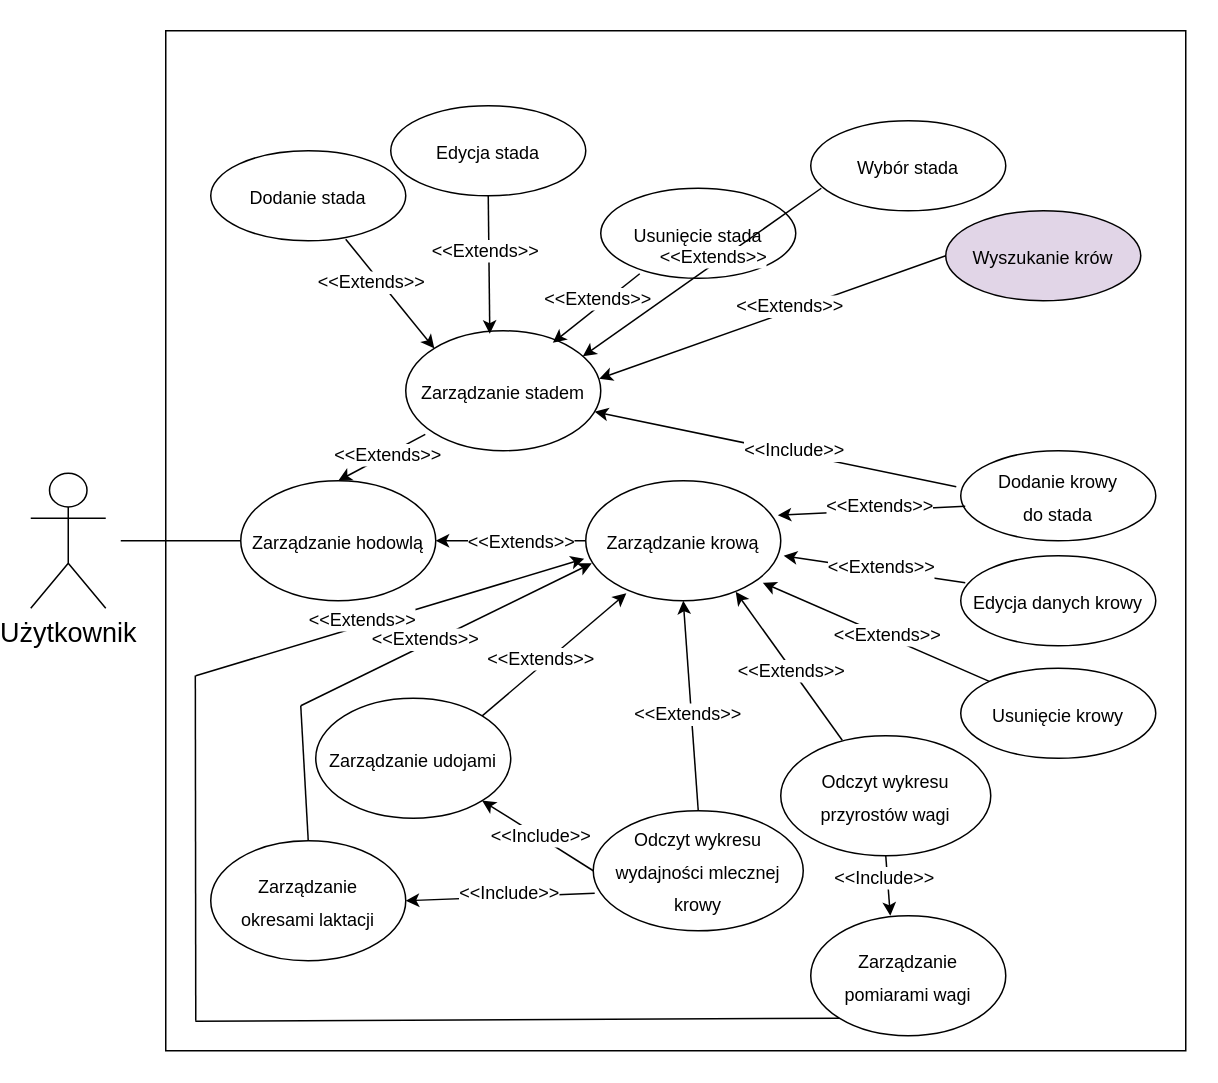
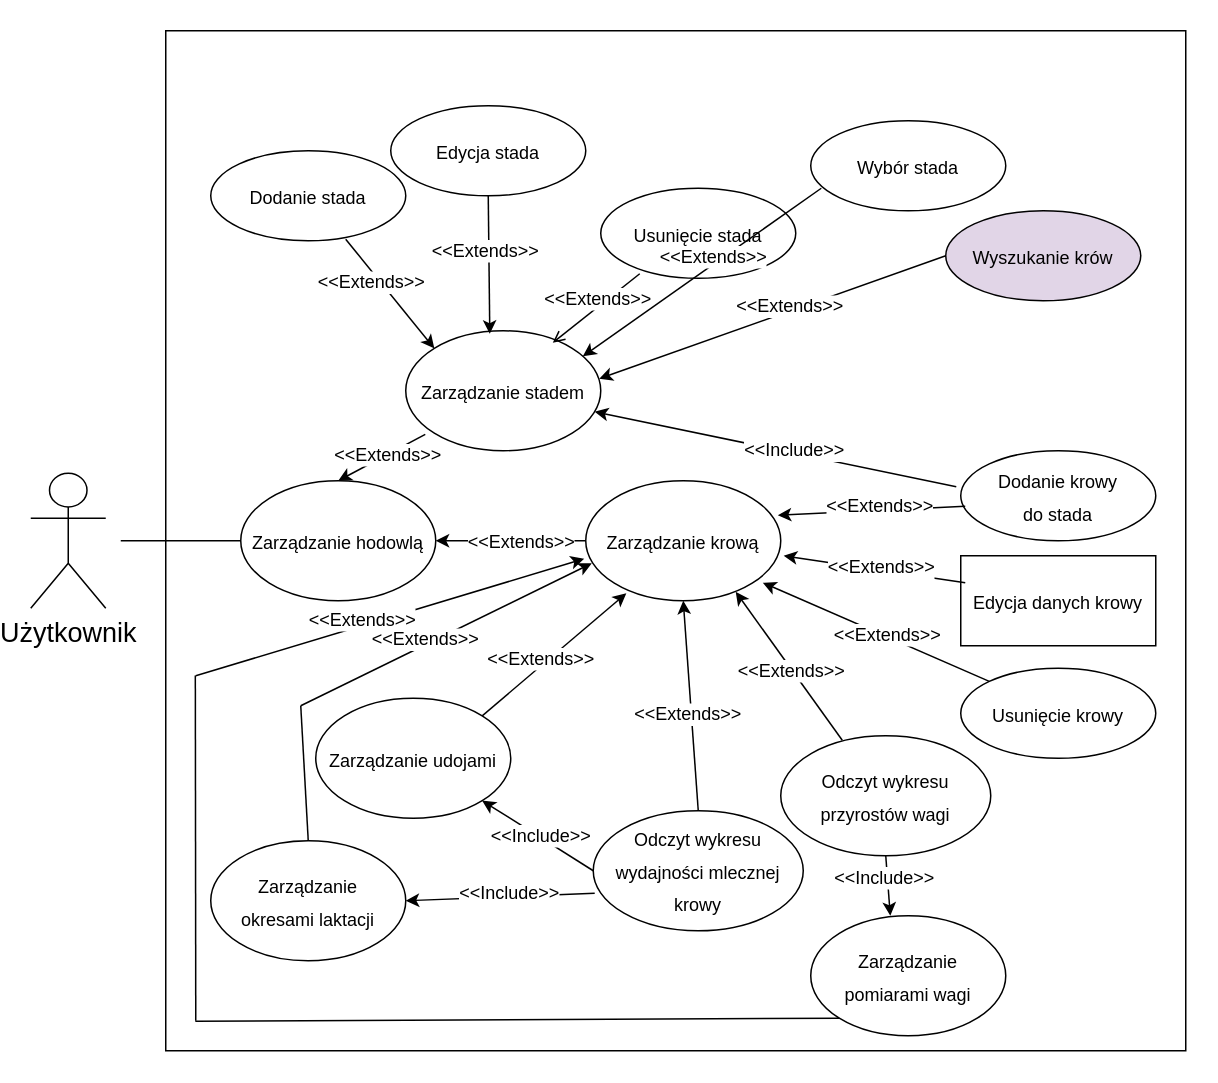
  <mxCell id="0" />
  <mxCell id="1" parent="0" />
  <mxCell id="2" value="" style="whiteSpace=wrap;html=1;aspect=fixed;" parent="1" vertex="1"><mxGeometry x="110" y="20" width="680" height="680" as="geometry" /></mxCell>
  <mxCell id="3" value="&lt;font style=&quot;font-size: 12px;&quot;&gt;Zarządzanie hodowlą&lt;br&gt;&lt;/font&gt;" style="ellipse;whiteSpace=wrap;html=1;fontSize=18;" parent="1" vertex="1"><mxGeometry x="160" y="320" width="130" height="80" as="geometry" /></mxCell>
  <mxCell id="4" value="Użytkownik" style="shape=umlActor;verticalLabelPosition=bottom;verticalAlign=top;html=1;outlineConnect=0;fontSize=18;" parent="1" vertex="1"><mxGeometry x="20" y="315" width="50" height="90" as="geometry" /></mxCell>
  <mxCell id="5" style="edgeStyle=orthogonalEdgeStyle;rounded=0;orthogonalLoop=1;jettySize=auto;html=1;entryX=0;entryY=0.5;entryDx=0;entryDy=0;fontSize=12;endArrow=none;endFill=0;" parent="1" target="3" edge="1"><mxGeometry relative="1" as="geometry"><mxPoint x="80" y="360" as="sourcePoint" /><Array as="points"><mxPoint x="80" y="360" /></Array><mxPoint x="610" y="230" as="targetPoint" /></mxGeometry></mxCell>
  <mxCell id="6" value="&lt;font style=&quot;font-size: 12px;&quot;&gt;Zarządzanie stadem&lt;br&gt;&lt;/font&gt;" style="ellipse;whiteSpace=wrap;html=1;fontSize=18;" parent="1" vertex="1"><mxGeometry x="270" y="220" width="130" height="80" as="geometry" /></mxCell>
  <mxCell id="7" value="&lt;div&gt;&lt;font style=&quot;font-size: 12px;&quot;&gt;Dodanie stada&lt;/font&gt;&lt;/div&gt;" style="ellipse;whiteSpace=wrap;html=1;fontSize=18;" parent="1" vertex="1"><mxGeometry x="140" y="100" width="130" height="60" as="geometry" /></mxCell>
  <mxCell id="8" value="&lt;font style=&quot;font-size: 12px;&quot;&gt;Edycja stada&lt;br&gt;&lt;/font&gt;" style="ellipse;whiteSpace=wrap;html=1;fontSize=18;" parent="1" vertex="1"><mxGeometry x="260" y="70" width="130" height="60" as="geometry" /></mxCell>
  <mxCell id="9" value="&lt;font style=&quot;font-size: 12px;&quot;&gt;Usunięcie stada&lt;br&gt;&lt;/font&gt;" style="ellipse;whiteSpace=wrap;html=1;fontSize=18;" parent="1" vertex="1"><mxGeometry x="400" y="125" width="130" height="60" as="geometry" /></mxCell>
  <mxCell id="10" value="" style="endArrow=classic;html=1;rounded=0;entryX=0.5;entryY=0;entryDx=0;entryDy=0;exitX=0.1;exitY=0.863;exitDx=0;exitDy=0;exitPerimeter=0;" parent="1" source="6" target="3" edge="1"><mxGeometry width="50" height="50" relative="1" as="geometry"><mxPoint x="370" y="170" as="sourcePoint" /><mxPoint x="235" y="330" as="targetPoint" /></mxGeometry></mxCell>
  <mxCell id="11" value="&lt;font style=&quot;font-size: 12px;&quot;&gt;&amp;lt;&amp;lt;Extends&amp;gt;&amp;gt;&lt;/font&gt;" style="edgeLabel;html=1;align=center;verticalAlign=middle;resizable=0;points=[];rotation=0;" parent="10" vertex="1" connectable="0"><mxGeometry x="-0.122" relative="1" as="geometry"><mxPoint as="offset" /></mxGeometry></mxCell>
  <mxCell id="12" value="" style="endArrow=classic;html=1;rounded=0;entryX=0;entryY=0;entryDx=0;entryDy=0;exitX=0.692;exitY=0.983;exitDx=0;exitDy=0;exitPerimeter=0;" parent="1" source="7" target="6" edge="1"><mxGeometry width="50" height="50" relative="1" as="geometry"><mxPoint x="410" y="340" as="sourcePoint" /><mxPoint x="300" y="370" as="targetPoint" /></mxGeometry></mxCell>
  <mxCell id="13" value="&lt;font style=&quot;font-size: 12px;&quot;&gt;&amp;lt;&amp;lt;Extends&amp;gt;&amp;gt;&lt;/font&gt;" style="edgeLabel;html=1;align=center;verticalAlign=middle;resizable=0;points=[];rotation=0;" parent="12" vertex="1" connectable="0"><mxGeometry x="-0.122" relative="1" as="geometry"><mxPoint x="-9" y="-3" as="offset" /></mxGeometry></mxCell>
  <mxCell id="14" value="" style="endArrow=classic;html=1;rounded=0;entryX=0.431;entryY=0.025;entryDx=0;entryDy=0;exitX=0.5;exitY=1;exitDx=0;exitDy=0;entryPerimeter=0;" parent="1" source="8" target="6" edge="1"><mxGeometry width="50" height="50" relative="1" as="geometry"><mxPoint x="630" y="270" as="sourcePoint" /><mxPoint x="521" y="312" as="targetPoint" /></mxGeometry></mxCell>
  <mxCell id="15" value="&lt;font style=&quot;font-size: 12px;&quot;&gt;&amp;lt;&amp;lt;Extends&amp;gt;&amp;gt;&lt;/font&gt;" style="edgeLabel;html=1;align=center;verticalAlign=middle;resizable=0;points=[];rotation=0;" parent="14" vertex="1" connectable="0"><mxGeometry x="-0.122" relative="1" as="geometry"><mxPoint x="-3" y="-3" as="offset" /></mxGeometry></mxCell>
- <mxCell id="16" value="" style="endArrow=classic;html=1;rounded=0;entryX=0.754;entryY=0.1;entryDx=0;entryDy=0;exitX=0.2;exitY=0.95;exitDx=0;exitDy=0;entryPerimeter=0;exitPerimeter=0;" parent="1" source="9" target="6" edge="1"><mxGeometry width="50" height="50" relative="1" as="geometry"><mxPoint x="650" y="340" as="sourcePoint" /><mxPoint x="540" y="340" as="targetPoint" /></mxGeometry></mxCell>
+ <mxCell id="16" value="" style="endArrow=open;html=1;rounded=0;entryX=0.754;entryY=0.1;entryDx=0;entryDy=0;exitX=0.2;exitY=0.95;exitDx=0;exitDy=0;entryPerimeter=0;exitPerimeter=0;" parent="1" source="9" target="6" edge="1"><mxGeometry width="50" height="50" relative="1" as="geometry"><mxPoint x="650" y="340" as="sourcePoint" /><mxPoint x="540" y="340" as="targetPoint" /></mxGeometry></mxCell>
  <mxCell id="17" value="&lt;font style=&quot;font-size: 12px;&quot;&gt;&amp;lt;&amp;lt;Extends&amp;gt;&amp;gt;&lt;/font&gt;" style="edgeLabel;html=1;align=center;verticalAlign=middle;resizable=0;points=[];rotation=0;" parent="16" vertex="1" connectable="0"><mxGeometry x="-0.122" relative="1" as="geometry"><mxPoint x="-3" y="-3" as="offset" /></mxGeometry></mxCell>
  <mxCell id="18" value="&lt;font style=&quot;font-size: 12px;&quot;&gt;Wybór stada&lt;br&gt;&lt;/font&gt;" style="ellipse;whiteSpace=wrap;html=1;fontSize=18;" parent="1" vertex="1"><mxGeometry x="540" y="80" width="130" height="60" as="geometry" /></mxCell>
  <mxCell id="19" value="&lt;font style=&quot;font-size: 12px;&quot;&gt;Dodanie krowy&lt;br&gt; do stada&lt;br&gt;&lt;/font&gt;" style="ellipse;whiteSpace=wrap;html=1;fontSize=18;" parent="1" vertex="1"><mxGeometry x="640" y="300" width="130" height="60" as="geometry" /></mxCell>
  <mxCell id="20" value="&lt;font style=&quot;font-size: 12px;&quot;&gt;Wyszukanie krów&lt;br&gt;&lt;/font&gt;" style="ellipse;whiteSpace=wrap;html=1;fontSize=18;fillColor=#e1d5e7;" parent="1" vertex="1"><mxGeometry x="630" y="140" width="130" height="60" as="geometry" /></mxCell>
  <mxCell id="21" value="&lt;font style=&quot;font-size: 12px;&quot;&gt;Odczyt wykresu przyrostów wagi&lt;/font&gt;" style="ellipse;whiteSpace=wrap;html=1;fontSize=18;" parent="1" vertex="1"><mxGeometry x="520" y="490" width="140" height="80" as="geometry" /></mxCell>
  <mxCell id="22" value="&lt;font style=&quot;font-size: 12px;&quot;&gt;Odczyt wykresu wydajności mlecznej krowy&lt;/font&gt;&lt;font style=&quot;font-size: 12px;&quot;&gt;&lt;br&gt;&lt;/font&gt;" style="ellipse;whiteSpace=wrap;html=1;fontSize=18;" parent="1" vertex="1"><mxGeometry x="395" y="540" width="140" height="80" as="geometry" /></mxCell>
  <mxCell id="23" value="" style="endArrow=classic;html=1;rounded=0;exitX=0.054;exitY=0.75;exitDx=0;exitDy=0;exitPerimeter=0;entryX=0.908;entryY=0.213;entryDx=0;entryDy=0;entryPerimeter=0;" parent="1" source="18" edge="1" target="6"><mxGeometry width="50" height="50" relative="1" as="geometry"><mxPoint x="605" y="180" as="sourcePoint" /><mxPoint x="535" y="342" as="targetPoint" /></mxGeometry></mxCell>
  <mxCell id="24" value="&lt;font style=&quot;font-size: 12px;&quot;&gt;&amp;lt;&amp;lt;Extends&amp;gt;&amp;gt;&lt;/font&gt;" style="edgeLabel;html=1;align=center;verticalAlign=middle;resizable=0;points=[];rotation=0;" parent="23" vertex="1" connectable="0"><mxGeometry x="-0.122" relative="1" as="geometry"><mxPoint x="-3" y="-3" as="offset" /></mxGeometry></mxCell>
  <mxCell id="25" value="" style="endArrow=classic;html=1;rounded=0;exitX=0.023;exitY=0.617;exitDx=0;exitDy=0;exitPerimeter=0;entryX=0.985;entryY=0.288;entryDx=0;entryDy=0;entryPerimeter=0;" parent="1" source="19" target="33" edge="1"><mxGeometry width="50" height="50" relative="1" as="geometry"><mxPoint x="657" y="295" as="sourcePoint" /><mxPoint x="545" y="352" as="targetPoint" /></mxGeometry></mxCell>
  <mxCell id="26" value="&lt;font style=&quot;font-size: 12px;&quot;&gt;&amp;lt;&amp;lt;Extends&amp;gt;&amp;gt;&lt;/font&gt;" style="edgeLabel;html=1;align=center;verticalAlign=middle;resizable=0;points=[];rotation=0;" parent="25" vertex="1" connectable="0"><mxGeometry x="-0.122" relative="1" as="geometry"><mxPoint x="-3" y="-3" as="offset" /></mxGeometry></mxCell>
  <mxCell id="27" value="" style="endArrow=classic;html=1;rounded=0;exitX=0;exitY=0.5;exitDx=0;exitDy=0;entryX=0.992;entryY=0.4;entryDx=0;entryDy=0;entryPerimeter=0;" parent="1" source="20" target="6" edge="1"><mxGeometry width="50" height="50" relative="1" as="geometry"><mxPoint x="649" y="412" as="sourcePoint" /><mxPoint x="553" y="383" as="targetPoint" /></mxGeometry></mxCell>
  <mxCell id="28" value="&lt;font style=&quot;font-size: 12px;&quot;&gt;&amp;lt;&amp;lt;Extends&amp;gt;&amp;gt;&lt;/font&gt;" style="edgeLabel;html=1;align=center;verticalAlign=middle;resizable=0;points=[];rotation=0;" parent="27" vertex="1" connectable="0"><mxGeometry x="-0.122" relative="1" as="geometry"><mxPoint x="-3" y="-3" as="offset" /></mxGeometry></mxCell>
  <mxCell id="29" value="" style="endArrow=classic;html=1;rounded=0;exitX=0.293;exitY=0.038;exitDx=0;exitDy=0;exitPerimeter=0;entryX=0.769;entryY=0.925;entryDx=0;entryDy=0;entryPerimeter=0;" parent="1" source="21" target="33" edge="1"><mxGeometry width="50" height="50" relative="1" as="geometry"><mxPoint x="608" y="528" as="sourcePoint" /><mxPoint x="526" y="403" as="targetPoint" /></mxGeometry></mxCell>
  <mxCell id="30" value="&lt;font style=&quot;font-size: 12px;&quot;&gt;&amp;lt;&amp;lt;Extends&amp;gt;&amp;gt;&lt;/font&gt;" style="edgeLabel;html=1;align=center;verticalAlign=middle;resizable=0;points=[];rotation=0;" parent="29" vertex="1" connectable="0"><mxGeometry x="-0.122" relative="1" as="geometry"><mxPoint x="-3" y="-3" as="offset" /></mxGeometry></mxCell>
  <mxCell id="31" value="" style="endArrow=classic;html=1;rounded=0;exitX=0.5;exitY=0;exitDx=0;exitDy=0;entryX=0.5;entryY=1;entryDx=0;entryDy=0;" parent="1" source="22" target="33" edge="1"><mxGeometry width="50" height="50" relative="1" as="geometry"><mxPoint x="618" y="538" as="sourcePoint" /><mxPoint x="536" y="413" as="targetPoint" /></mxGeometry></mxCell>
  <mxCell id="32" value="&lt;font style=&quot;font-size: 12px;&quot;&gt;&amp;lt;&amp;lt;Extends&amp;gt;&amp;gt;&lt;/font&gt;" style="edgeLabel;html=1;align=center;verticalAlign=middle;resizable=0;points=[];rotation=0;" parent="31" vertex="1" connectable="0"><mxGeometry x="-0.122" relative="1" as="geometry"><mxPoint x="-3" y="-3" as="offset" /></mxGeometry></mxCell>
  <mxCell id="33" value="&lt;font style=&quot;font-size: 12px;&quot;&gt;Zarządzanie krową&lt;br&gt;&lt;/font&gt;" style="ellipse;whiteSpace=wrap;html=1;fontSize=18;" vertex="1" parent="1"><mxGeometry x="390" y="320" width="130" height="80" as="geometry" /></mxCell>
  <mxCell id="34" value="" style="endArrow=classic;html=1;rounded=0;entryX=1;entryY=0.5;entryDx=0;entryDy=0;exitX=0;exitY=0.5;exitDx=0;exitDy=0;" edge="1" parent="1" source="33" target="3"><mxGeometry width="50" height="50" relative="1" as="geometry"><mxPoint x="360" y="310" as="sourcePoint" /><mxPoint x="300" y="370" as="targetPoint" /></mxGeometry></mxCell>
  <mxCell id="35" value="&lt;font style=&quot;font-size: 12px;&quot;&gt;&amp;lt;&amp;lt;Extends&amp;gt;&amp;gt;&lt;/font&gt;" style="edgeLabel;html=1;align=center;verticalAlign=middle;resizable=0;points=[];rotation=0;" vertex="1" connectable="0" parent="34"><mxGeometry x="-0.122" relative="1" as="geometry"><mxPoint as="offset" /></mxGeometry></mxCell>
  <mxCell id="36" value="" style="endArrow=classic;html=1;rounded=0;exitX=-0.023;exitY=0.4;exitDx=0;exitDy=0;exitPerimeter=0;entryX=0.969;entryY=0.675;entryDx=0;entryDy=0;entryPerimeter=0;" edge="1" parent="1" source="19" target="6"><mxGeometry width="50" height="50" relative="1" as="geometry"><mxPoint x="653" y="347" as="sourcePoint" /><mxPoint x="561" y="392" as="targetPoint" /></mxGeometry></mxCell>
  <mxCell id="37" value="&lt;font style=&quot;font-size: 12px;&quot;&gt;&amp;lt;&amp;lt;Include&amp;gt;&amp;gt;&lt;/font&gt;" style="edgeLabel;html=1;align=center;verticalAlign=middle;resizable=0;points=[];rotation=0;" vertex="1" connectable="0" parent="36"><mxGeometry x="-0.122" relative="1" as="geometry"><mxPoint x="-3" y="-3" as="offset" /></mxGeometry></mxCell>
- <mxCell id="38" value="&lt;font style=&quot;font-size: 12px;&quot;&gt;Edycja danych krowy&lt;br&gt;&lt;/font&gt;" style="ellipse;whiteSpace=wrap;html=1;fontSize=18;" vertex="1" parent="1"><mxGeometry x="640" y="370" width="130" height="60" as="geometry" /></mxCell>
+ <mxCell id="38" value="&lt;font style=&quot;font-size: 12px;&quot;&gt;Edycja danych krowy&lt;br&gt;&lt;/font&gt;" style="whiteSpace=wrap;html=1;fontSize=18;rounded=0;" vertex="1" parent="1"><mxGeometry x="640" y="370" width="130" height="60" as="geometry" /></mxCell>
  <mxCell id="39" value="&lt;font style=&quot;font-size: 12px;&quot;&gt;Usunięcie krowy&lt;/font&gt;" style="ellipse;whiteSpace=wrap;html=1;fontSize=18;" vertex="1" parent="1"><mxGeometry x="640" y="445" width="130" height="60" as="geometry" /></mxCell>
  <mxCell id="40" value="" style="endArrow=classic;html=1;rounded=0;exitX=0.023;exitY=0.3;exitDx=0;exitDy=0;entryX=1.015;entryY=0.625;entryDx=0;entryDy=0;entryPerimeter=0;exitPerimeter=0;" edge="1" parent="1" source="38" target="33"><mxGeometry width="50" height="50" relative="1" as="geometry"><mxPoint x="653" y="347" as="sourcePoint" /><mxPoint x="561" y="392" as="targetPoint" /></mxGeometry></mxCell>
  <mxCell id="41" value="&lt;font style=&quot;font-size: 12px;&quot;&gt;&amp;lt;&amp;lt;Extends&amp;gt;&amp;gt;&lt;/font&gt;" style="edgeLabel;html=1;align=center;verticalAlign=middle;resizable=0;points=[];rotation=0;" vertex="1" connectable="0" parent="40"><mxGeometry x="-0.122" relative="1" as="geometry"><mxPoint x="-3" y="-3" as="offset" /></mxGeometry></mxCell>
  <mxCell id="42" value="" style="endArrow=classic;html=1;rounded=0;exitX=0;exitY=0;exitDx=0;exitDy=0;entryX=0.908;entryY=0.85;entryDx=0;entryDy=0;entryPerimeter=0;" edge="1" parent="1" source="39" target="33"><mxGeometry width="50" height="50" relative="1" as="geometry"><mxPoint x="663" y="357" as="sourcePoint" /><mxPoint x="571" y="402" as="targetPoint" /></mxGeometry></mxCell>
  <mxCell id="43" value="&lt;font style=&quot;font-size: 12px;&quot;&gt;&amp;lt;&amp;lt;Extends&amp;gt;&amp;gt;&lt;/font&gt;" style="edgeLabel;html=1;align=center;verticalAlign=middle;resizable=0;points=[];rotation=0;" vertex="1" connectable="0" parent="42"><mxGeometry x="-0.122" relative="1" as="geometry"><mxPoint x="-3" y="-3" as="offset" /></mxGeometry></mxCell>
  <mxCell id="44" value="&lt;font style=&quot;font-size: 12px;&quot;&gt;Zarządzanie&lt;br&gt;pomiarami wagi&lt;br&gt;&lt;/font&gt;" style="ellipse;whiteSpace=wrap;html=1;fontSize=18;" vertex="1" parent="1"><mxGeometry x="540" y="610" width="130" height="80" as="geometry" /></mxCell>
  <mxCell id="45" value="&lt;font style=&quot;font-size: 12px;&quot;&gt;Zarządzanie udojami&lt;br&gt;&lt;/font&gt;" style="ellipse;whiteSpace=wrap;html=1;fontSize=18;" vertex="1" parent="1"><mxGeometry x="210" y="465" width="130" height="80" as="geometry" /></mxCell>
  <mxCell id="46" value="&lt;font style=&quot;font-size: 12px;&quot;&gt;Zarządzanie&lt;br&gt;okresami laktacji&lt;br&gt;&lt;/font&gt;" style="ellipse;whiteSpace=wrap;html=1;fontSize=18;" vertex="1" parent="1"><mxGeometry x="140" y="560" width="130" height="80" as="geometry" /></mxCell>
  <mxCell id="47" value="" style="endArrow=classic;html=1;rounded=0;exitX=1;exitY=0;exitDx=0;exitDy=0;entryX=0.208;entryY=0.938;entryDx=0;entryDy=0;entryPerimeter=0;" edge="1" parent="1" source="45" target="33"><mxGeometry width="50" height="50" relative="1" as="geometry"><mxPoint x="450" y="500" as="sourcePoint" /><mxPoint x="465" y="410" as="targetPoint" /></mxGeometry></mxCell>
  <mxCell id="48" value="&lt;font style=&quot;font-size: 12px;&quot;&gt;&amp;lt;&amp;lt;Extends&amp;gt;&amp;gt;&lt;/font&gt;" style="edgeLabel;html=1;align=center;verticalAlign=middle;resizable=0;points=[];rotation=0;" vertex="1" connectable="0" parent="47"><mxGeometry x="-0.122" relative="1" as="geometry"><mxPoint x="-3" y="-3" as="offset" /></mxGeometry></mxCell>
  <mxCell id="49" value="" style="endArrow=none;html=1;rounded=0;exitX=0.5;exitY=0;exitDx=0;exitDy=0;" edge="1" parent="1" source="46"><mxGeometry width="50" height="50" relative="1" as="geometry"><mxPoint x="390" y="380" as="sourcePoint" /><mxPoint x="200" y="470" as="targetPoint" /></mxGeometry></mxCell>
  <mxCell id="50" value="" style="endArrow=classic;html=1;rounded=0;entryX=0.031;entryY=0.688;entryDx=0;entryDy=0;entryPerimeter=0;" edge="1" parent="1" target="33"><mxGeometry width="50" height="50" relative="1" as="geometry"><mxPoint x="200" y="470" as="sourcePoint" /><mxPoint x="427" y="405" as="targetPoint" /></mxGeometry></mxCell>
  <mxCell id="51" value="&lt;font style=&quot;font-size: 12px;&quot;&gt;&amp;lt;&amp;lt;Extends&amp;gt;&amp;gt;&lt;/font&gt;" style="edgeLabel;html=1;align=center;verticalAlign=middle;resizable=0;points=[];rotation=0;" vertex="1" connectable="0" parent="50"><mxGeometry x="-0.122" relative="1" as="geometry"><mxPoint x="-3" y="-3" as="offset" /></mxGeometry></mxCell>
  <mxCell id="52" value="" style="endArrow=classic;html=1;rounded=0;exitX=0;exitY=0.5;exitDx=0;exitDy=0;entryX=1;entryY=1;entryDx=0;entryDy=0;" edge="1" parent="1" source="22" target="45"><mxGeometry width="50" height="50" relative="1" as="geometry"><mxPoint x="647" y="334" as="sourcePoint" /><mxPoint x="406" y="284" as="targetPoint" /></mxGeometry></mxCell>
  <mxCell id="53" value="&lt;font style=&quot;font-size: 12px;&quot;&gt;&amp;lt;&amp;lt;Include&amp;gt;&amp;gt;&lt;/font&gt;" style="edgeLabel;html=1;align=center;verticalAlign=middle;resizable=0;points=[];rotation=0;" vertex="1" connectable="0" parent="52"><mxGeometry x="-0.122" relative="1" as="geometry"><mxPoint x="-3" y="-3" as="offset" /></mxGeometry></mxCell>
  <mxCell id="54" value="" style="endArrow=classic;html=1;rounded=0;exitX=0.007;exitY=0.688;exitDx=0;exitDy=0;entryX=1;entryY=0.5;entryDx=0;entryDy=0;exitPerimeter=0;" edge="1" parent="1" source="22" target="46"><mxGeometry width="50" height="50" relative="1" as="geometry"><mxPoint x="405" y="590" as="sourcePoint" /><mxPoint x="331" y="543" as="targetPoint" /></mxGeometry></mxCell>
  <mxCell id="55" value="&lt;font style=&quot;font-size: 12px;&quot;&gt;&amp;lt;&amp;lt;Include&amp;gt;&amp;gt;&lt;/font&gt;" style="edgeLabel;html=1;align=center;verticalAlign=middle;resizable=0;points=[];rotation=0;" vertex="1" connectable="0" parent="54"><mxGeometry x="-0.122" relative="1" as="geometry"><mxPoint x="-3" y="-3" as="offset" /></mxGeometry></mxCell>
  <mxCell id="56" value="" style="endArrow=none;html=1;rounded=0;entryX=0;entryY=1;entryDx=0;entryDy=0;exitX=0.029;exitY=0.971;exitDx=0;exitDy=0;exitPerimeter=0;" edge="1" parent="1" source="2" target="44"><mxGeometry width="50" height="50" relative="1" as="geometry"><mxPoint x="390" y="380" as="sourcePoint" /><mxPoint x="440" y="330" as="targetPoint" /></mxGeometry></mxCell>
  <mxCell id="57" value="" style="endArrow=none;html=1;rounded=0;exitX=0.029;exitY=0.632;exitDx=0;exitDy=0;exitPerimeter=0;" edge="1" parent="1" source="2"><mxGeometry width="50" height="50" relative="1" as="geometry"><mxPoint x="390" y="380" as="sourcePoint" /><mxPoint x="130" y="680" as="targetPoint" /></mxGeometry></mxCell>
  <mxCell id="58" value="" style="endArrow=classic;html=1;rounded=0;entryX=-0.008;entryY=0.65;entryDx=0;entryDy=0;entryPerimeter=0;" edge="1" parent="1" target="33"><mxGeometry width="50" height="50" relative="1" as="geometry"><mxPoint x="130" y="450" as="sourcePoint" /><mxPoint x="404" y="385" as="targetPoint" /></mxGeometry></mxCell>
  <mxCell id="59" value="&lt;font style=&quot;font-size: 12px;&quot;&gt;&amp;lt;&amp;lt;Extends&amp;gt;&amp;gt;&lt;/font&gt;" style="edgeLabel;html=1;align=center;verticalAlign=middle;resizable=0;points=[];rotation=0;" vertex="1" connectable="0" parent="58"><mxGeometry x="-0.122" relative="1" as="geometry"><mxPoint x="-3" y="-3" as="offset" /></mxGeometry></mxCell>
  <mxCell id="60" value="" style="endArrow=classic;html=1;rounded=0;exitX=0.5;exitY=1;exitDx=0;exitDy=0;entryX=0.408;entryY=0;entryDx=0;entryDy=0;entryPerimeter=0;" edge="1" parent="1" source="21" target="44"><mxGeometry width="50" height="50" relative="1" as="geometry"><mxPoint x="405" y="590" as="sourcePoint" /><mxPoint x="331" y="543" as="targetPoint" /></mxGeometry></mxCell>
  <mxCell id="61" value="&lt;font style=&quot;font-size: 12px;&quot;&gt;&amp;lt;&amp;lt;Include&amp;gt;&amp;gt;&lt;/font&gt;" style="edgeLabel;html=1;align=center;verticalAlign=middle;resizable=0;points=[];rotation=0;" vertex="1" connectable="0" parent="60"><mxGeometry x="-0.122" relative="1" as="geometry"><mxPoint x="-3" y="-3" as="offset" /></mxGeometry></mxCell>
